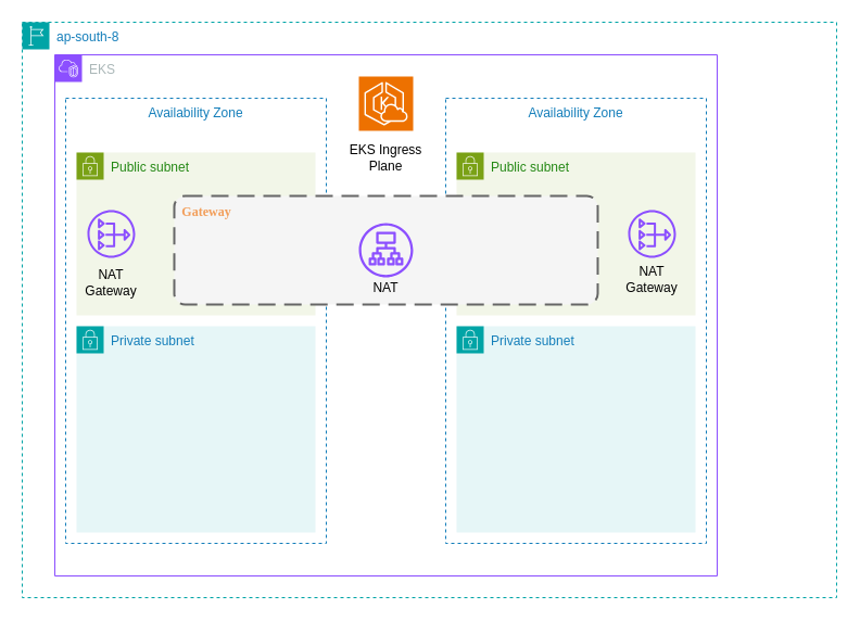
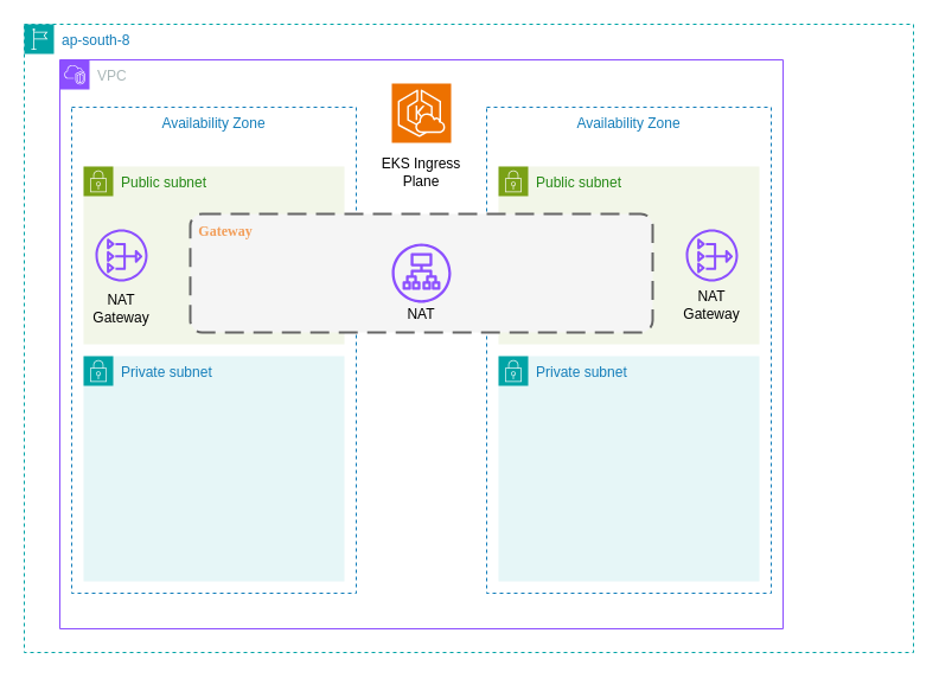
  <mxCell id="0" />
  <mxCell id="1" parent="0" />
  <mxCell id="2" value="ap-south-8" style="points=[[0,0],[0.25,0],[0.5,0],[0.75,0],[1,0],[1,0.25],[1,0.5],[1,0.75],[1,1],[0.75,1],[0.5,1],[0.25,1],[0,1],[0,0.75],[0,0.5],[0,0.25]];outlineConnect=0;gradientColor=none;html=1;whiteSpace=wrap;fontSize=12;fontStyle=0;container=1;pointerEvents=0;collapsible=0;recursiveResize=0;shape=mxgraph.aws4.group;grIcon=mxgraph.aws4.group_region;strokeColor=#00A4A6;fillColor=none;verticalAlign=top;align=left;spacingLeft=30;fontColor=#147EBA;dashed=1;" vertex="1" parent="1"><mxGeometry x="20" y="20" width="750" height="530" as="geometry" /></mxCell>
- <mxCell id="3" value="EKS" style="points=[[0,0],[0.25,0],[0.5,0],[0.75,0],[1,0],[1,0.25],[1,0.5],[1,0.75],[1,1],[0.75,1],[0.5,1],[0.25,1],[0,1],[0,0.75],[0,0.5],[0,0.25]];outlineConnect=0;gradientColor=none;html=1;whiteSpace=wrap;fontSize=12;fontStyle=0;container=1;pointerEvents=0;collapsible=0;recursiveResize=0;shape=mxgraph.aws4.group;grIcon=mxgraph.aws4.group_vpc2;strokeColor=#8C4FFF;fillColor=none;verticalAlign=top;align=left;spacingLeft=30;fontColor=#AAB7B8;dashed=0;" vertex="1" parent="1"><mxGeometry x="50" y="50" width="610" height="480" as="geometry" /></mxCell>
+ <mxCell id="3" value="VPC" style="points=[[0,0],[0.25,0],[0.5,0],[0.75,0],[1,0],[1,0.25],[1,0.5],[1,0.75],[1,1],[0.75,1],[0.5,1],[0.25,1],[0,1],[0,0.75],[0,0.5],[0,0.25]];outlineConnect=0;gradientColor=none;html=1;whiteSpace=wrap;fontSize=12;fontStyle=0;container=1;pointerEvents=0;collapsible=0;recursiveResize=0;shape=mxgraph.aws4.group;grIcon=mxgraph.aws4.group_vpc2;strokeColor=#8C4FFF;fillColor=none;verticalAlign=top;align=left;spacingLeft=30;fontColor=#AAB7B8;dashed=0;" vertex="1" parent="1"><mxGeometry x="50" y="50" width="610" height="480" as="geometry" /></mxCell>
  <mxCell id="4" value="Availability Zone" style="fillColor=none;strokeColor=#147EBA;dashed=1;verticalAlign=top;fontStyle=0;fontColor=#147EBA;whiteSpace=wrap;html=1;" vertex="1" parent="3"><mxGeometry x="360" y="40" width="240" height="410" as="geometry" /></mxCell>
  <mxCell id="5" value="Availability Zone" style="fillColor=none;strokeColor=#147EBA;dashed=1;verticalAlign=top;fontStyle=0;fontColor=#147EBA;whiteSpace=wrap;html=1;" vertex="1" parent="3"><mxGeometry x="10" y="40" width="240" height="410" as="geometry" /></mxCell>
  <mxCell id="6" value="" style="sketch=0;points=[[0,0,0],[0.25,0,0],[0.5,0,0],[0.75,0,0],[1,0,0],[0,1,0],[0.25,1,0],[0.5,1,0],[0.75,1,0],[1,1,0],[0,0.25,0],[0,0.5,0],[0,0.75,0],[1,0.25,0],[1,0.5,0],[1,0.75,0]];outlineConnect=0;fontColor=#232F3E;fillColor=#ED7100;strokeColor=#ffffff;dashed=0;verticalLabelPosition=bottom;verticalAlign=top;align=center;html=1;fontSize=12;fontStyle=0;aspect=fixed;shape=mxgraph.aws4.resourceIcon;resIcon=mxgraph.aws4.eks_cloud;" vertex="1" parent="3"><mxGeometry x="280" y="20" width="50" height="50" as="geometry" /></mxCell>
  <mxCell id="7" value="EKS Ingress Plane" style="text;html=1;align=center;verticalAlign=middle;whiteSpace=wrap;rounded=0;" vertex="1" parent="3"><mxGeometry x="260" y="80" width="90" height="30" as="geometry" /></mxCell>
  <mxCell id="8" value="Public subnet" style="points=[[0,0],[0.25,0],[0.5,0],[0.75,0],[1,0],[1,0.25],[1,0.5],[1,0.75],[1,1],[0.75,1],[0.5,1],[0.25,1],[0,1],[0,0.75],[0,0.5],[0,0.25]];outlineConnect=0;gradientColor=none;html=1;whiteSpace=wrap;fontSize=12;fontStyle=0;container=1;pointerEvents=0;collapsible=0;recursiveResize=0;shape=mxgraph.aws4.group;grIcon=mxgraph.aws4.group_security_group;grStroke=0;strokeColor=#7AA116;fillColor=#F2F6E8;verticalAlign=top;align=left;spacingLeft=30;fontColor=#248814;dashed=0;" vertex="1" parent="3"><mxGeometry x="20" y="90" width="220" height="150" as="geometry" /></mxCell>
  <mxCell id="9" value="" style="sketch=0;outlineConnect=0;fontColor=#232F3E;gradientColor=none;fillColor=#8C4FFF;strokeColor=none;dashed=0;verticalLabelPosition=bottom;verticalAlign=top;align=center;html=1;fontSize=12;fontStyle=0;aspect=fixed;pointerEvents=1;shape=mxgraph.aws4.nat_gateway;" vertex="1" parent="8"><mxGeometry x="10" y="53" width="44" height="44" as="geometry" /></mxCell>
  <mxCell id="10" value="NAT Gateway" style="text;html=1;align=center;verticalAlign=middle;whiteSpace=wrap;rounded=0;" vertex="1" parent="8"><mxGeometry x="2" y="105" width="60" height="30" as="geometry" /></mxCell>
  <mxCell id="11" value="Public subnet" style="points=[[0,0],[0.25,0],[0.5,0],[0.75,0],[1,0],[1,0.25],[1,0.5],[1,0.75],[1,1],[0.75,1],[0.5,1],[0.25,1],[0,1],[0,0.75],[0,0.5],[0,0.25]];outlineConnect=0;gradientColor=none;html=1;whiteSpace=wrap;fontSize=12;fontStyle=0;container=1;pointerEvents=0;collapsible=0;recursiveResize=0;shape=mxgraph.aws4.group;grIcon=mxgraph.aws4.group_security_group;grStroke=0;strokeColor=#7AA116;fillColor=#F2F6E8;verticalAlign=top;align=left;spacingLeft=30;fontColor=#248814;dashed=0;" vertex="1" parent="3"><mxGeometry x="370" y="90" width="220" height="150" as="geometry" /></mxCell>
  <mxCell id="12" value="" style="sketch=0;outlineConnect=0;fontColor=#232F3E;gradientColor=none;fillColor=#8C4FFF;strokeColor=none;dashed=0;verticalLabelPosition=bottom;verticalAlign=top;align=center;html=1;fontSize=12;fontStyle=0;aspect=fixed;pointerEvents=1;shape=mxgraph.aws4.nat_gateway;" vertex="1" parent="11"><mxGeometry x="158" y="53" width="44" height="44" as="geometry" /></mxCell>
  <mxCell id="13" value="NAT Gateway" style="text;html=1;align=center;verticalAlign=middle;whiteSpace=wrap;rounded=0;" vertex="1" parent="3"><mxGeometry x="520" y="192" width="60" height="30" as="geometry" /></mxCell>
  <mxCell id="14" value="" style="rounded=1;arcSize=10;dashed=1;strokeColor=#666666;fillColor=#f5f5f5;dashPattern=8 4;strokeWidth=2;fillStyle=solid;fontColor=#333333;" vertex="1" parent="3"><mxGeometry x="110" y="130" width="390" height="100" as="geometry" /></mxCell>
  <mxCell id="15" value="" style="sketch=0;outlineConnect=0;fontColor=#232F3E;gradientColor=none;fillColor=#8C4FFF;strokeColor=none;dashed=0;verticalLabelPosition=bottom;verticalAlign=top;align=center;html=1;fontSize=12;fontStyle=0;aspect=fixed;pointerEvents=1;shape=mxgraph.aws4.application_load_balancer;" vertex="1" parent="3"><mxGeometry x="280" y="155" width="50" height="50" as="geometry" /></mxCell>
  <mxCell id="16" value="NAT" style="text;html=1;align=center;verticalAlign=middle;whiteSpace=wrap;rounded=0;" vertex="1" parent="3"><mxGeometry x="275" y="200" width="60" height="30" as="geometry" /></mxCell>
  <mxCell id="17" value="&lt;font style=&quot;color: light-dark(rgb(242, 158, 90), rgb(237, 237, 237));&quot; face=&quot;Georgia&quot;&gt;&lt;b style=&quot;&quot;&gt;Gateway&lt;/b&gt;&lt;/font&gt;" style="text;html=1;align=center;verticalAlign=middle;whiteSpace=wrap;rounded=0;" vertex="1" parent="3"><mxGeometry x="110" y="130" width="60" height="30" as="geometry" /></mxCell>
  <mxCell id="18" value="Private subnet" style="points=[[0,0],[0.25,0],[0.5,0],[0.75,0],[1,0],[1,0.25],[1,0.5],[1,0.75],[1,1],[0.75,1],[0.5,1],[0.25,1],[0,1],[0,0.75],[0,0.5],[0,0.25]];outlineConnect=0;gradientColor=none;html=1;whiteSpace=wrap;fontSize=12;fontStyle=0;container=1;pointerEvents=0;collapsible=0;recursiveResize=0;shape=mxgraph.aws4.group;grIcon=mxgraph.aws4.group_security_group;grStroke=0;strokeColor=#00A4A6;fillColor=#E6F6F7;verticalAlign=top;align=left;spacingLeft=30;fontColor=#147EBA;dashed=0;" vertex="1" parent="3"><mxGeometry x="20" y="250" width="220" height="190" as="geometry" /></mxCell>
  <mxCell id="19" value="Private subnet" style="points=[[0,0],[0.25,0],[0.5,0],[0.75,0],[1,0],[1,0.25],[1,0.5],[1,0.75],[1,1],[0.75,1],[0.5,1],[0.25,1],[0,1],[0,0.75],[0,0.5],[0,0.25]];outlineConnect=0;gradientColor=none;html=1;whiteSpace=wrap;fontSize=12;fontStyle=0;container=1;pointerEvents=0;collapsible=0;recursiveResize=0;shape=mxgraph.aws4.group;grIcon=mxgraph.aws4.group_security_group;grStroke=0;strokeColor=#00A4A6;fillColor=#E6F6F7;verticalAlign=top;align=left;spacingLeft=30;fontColor=#147EBA;dashed=0;" vertex="1" parent="3"><mxGeometry x="370" y="250" width="220" height="190" as="geometry" /></mxCell>
